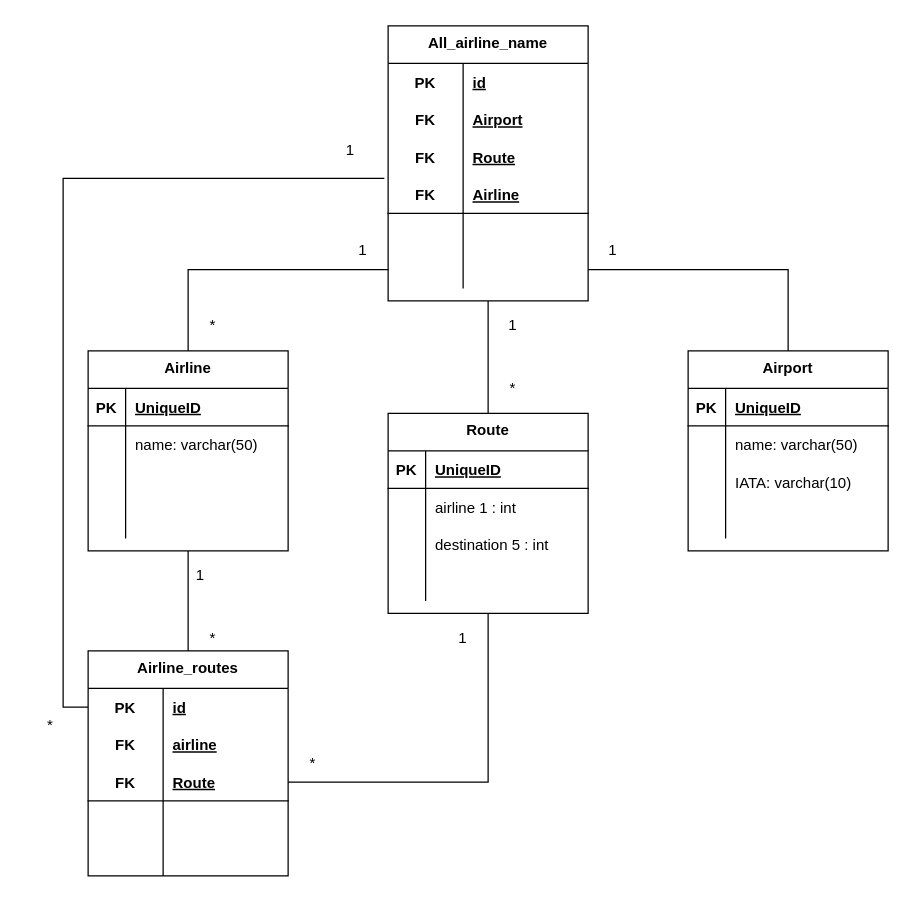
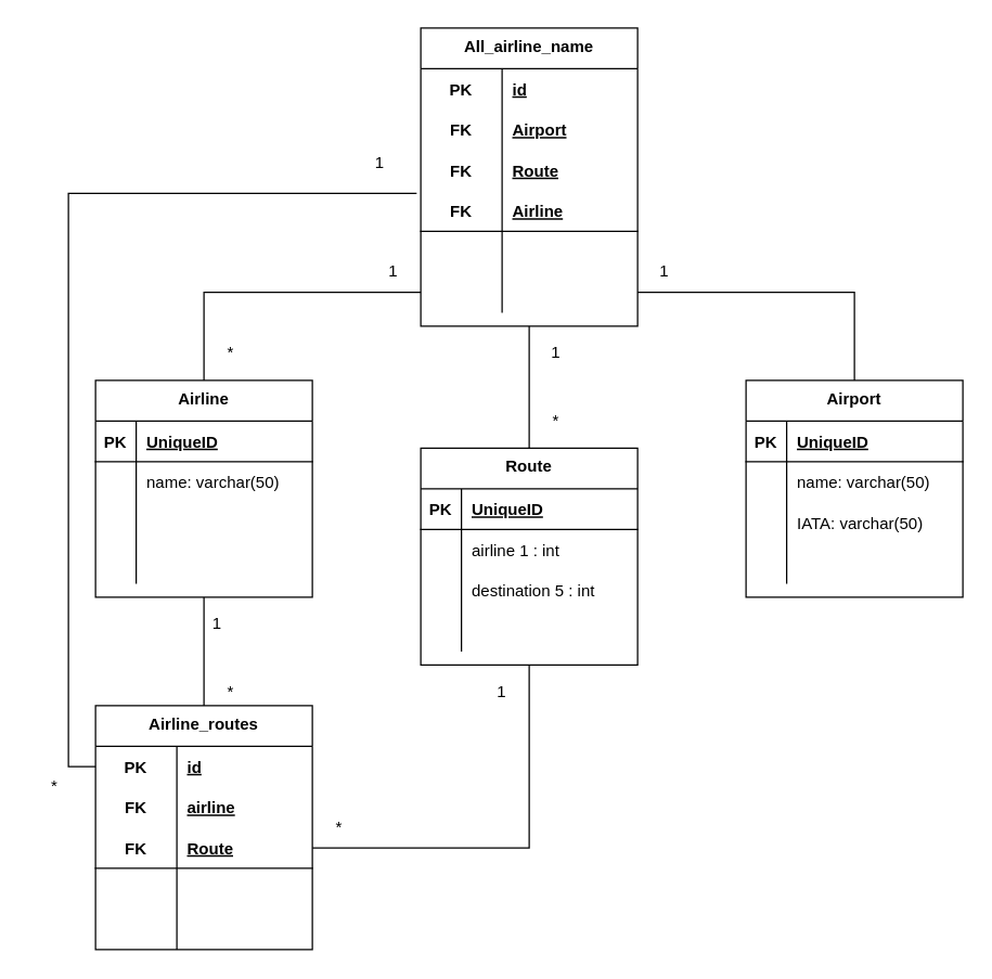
  <mxCell id="0" />
  <mxCell id="1" parent="0" />
  <mxCell id="2" style="edgeStyle=orthogonalEdgeStyle;rounded=0;orthogonalLoop=1;jettySize=auto;html=1;exitX=0.5;exitY=0;exitDx=0;exitDy=0;entryX=0;entryY=0.5;entryDx=0;entryDy=0;endArrow=none;endFill=0;" parent="1" source="3" target="77" edge="1"><mxGeometry relative="1" as="geometry" /></mxCell>
  <mxCell id="3" value="Airline" style="shape=table;startSize=30;container=1;collapsible=1;childLayout=tableLayout;fixedRows=1;rowLines=0;fontStyle=1;align=center;resizeLast=1;verticalAlign=top;" parent="1" vertex="1"><mxGeometry x="70" y="280" width="160" height="160" as="geometry" /></mxCell>
  <mxCell id="4" value="" style="shape=partialRectangle;collapsible=0;dropTarget=0;pointerEvents=0;fillColor=none;top=0;left=0;bottom=1;right=0;points=[[0,0.5],[1,0.5]];portConstraint=eastwest;" parent="3" vertex="1"><mxGeometry y="30" width="160" height="30" as="geometry" /></mxCell>
  <mxCell id="5" value="PK" style="shape=partialRectangle;connectable=0;fillColor=none;top=0;left=0;bottom=0;right=0;fontStyle=1;overflow=hidden;" parent="4" vertex="1"><mxGeometry width="30" height="30" as="geometry" /></mxCell>
  <mxCell id="6" value="UniqueID" style="shape=partialRectangle;connectable=0;fillColor=none;top=0;left=0;bottom=0;right=0;align=left;spacingLeft=6;fontStyle=5;overflow=hidden;" parent="4" vertex="1"><mxGeometry x="30" width="130" height="30" as="geometry" /></mxCell>
  <mxCell id="7" value="" style="shape=partialRectangle;collapsible=0;dropTarget=0;pointerEvents=0;fillColor=none;top=0;left=0;bottom=0;right=0;points=[[0,0.5],[1,0.5]];portConstraint=eastwest;" parent="3" vertex="1"><mxGeometry y="60" width="160" height="30" as="geometry" /></mxCell>
  <mxCell id="8" value="" style="shape=partialRectangle;connectable=0;fillColor=none;top=0;left=0;bottom=0;right=0;editable=1;overflow=hidden;" parent="7" vertex="1"><mxGeometry width="30" height="30" as="geometry" /></mxCell>
  <mxCell id="9" value="name: varchar(50)" style="shape=partialRectangle;connectable=0;fillColor=none;top=0;left=0;bottom=0;right=0;align=left;spacingLeft=6;overflow=hidden;" parent="7" vertex="1"><mxGeometry x="30" width="130" height="30" as="geometry" /></mxCell>
  <mxCell id="10" value="" style="shape=partialRectangle;collapsible=0;dropTarget=0;pointerEvents=0;fillColor=none;top=0;left=0;bottom=0;right=0;points=[[0,0.5],[1,0.5]];portConstraint=eastwest;" parent="3" vertex="1"><mxGeometry y="90" width="160" height="30" as="geometry" /></mxCell>
  <mxCell id="11" value="" style="shape=partialRectangle;connectable=0;fillColor=none;top=0;left=0;bottom=0;right=0;editable=1;overflow=hidden;" parent="10" vertex="1"><mxGeometry width="30" height="30" as="geometry" /></mxCell>
  <mxCell id="12" value="" style="shape=partialRectangle;connectable=0;fillColor=none;top=0;left=0;bottom=0;right=0;align=left;spacingLeft=6;overflow=hidden;" parent="10" vertex="1"><mxGeometry x="30" width="130" height="30" as="geometry" /></mxCell>
  <mxCell id="13" value="" style="shape=partialRectangle;collapsible=0;dropTarget=0;pointerEvents=0;fillColor=none;top=0;left=0;bottom=0;right=0;points=[[0,0.5],[1,0.5]];portConstraint=eastwest;" parent="3" vertex="1"><mxGeometry y="120" width="160" height="30" as="geometry" /></mxCell>
  <mxCell id="14" value="" style="shape=partialRectangle;connectable=0;fillColor=none;top=0;left=0;bottom=0;right=0;editable=1;overflow=hidden;" parent="13" vertex="1"><mxGeometry width="30" height="30" as="geometry" /></mxCell>
  <mxCell id="15" value="" style="shape=partialRectangle;connectable=0;fillColor=none;top=0;left=0;bottom=0;right=0;align=left;spacingLeft=6;overflow=hidden;" parent="13" vertex="1"><mxGeometry x="30" width="130" height="30" as="geometry" /></mxCell>
  <mxCell id="16" value="" style="edgeStyle=orthogonalEdgeStyle;rounded=0;orthogonalLoop=1;jettySize=auto;html=1;exitX=0.5;exitY=0;exitDx=0;exitDy=0;entryX=1;entryY=0.5;entryDx=0;entryDy=0;endArrow=none;endFill=0;" parent="1" source="17" target="77" edge="1"><mxGeometry x="-1" relative="1" as="geometry"><mxPoint as="offset" /></mxGeometry></mxCell>
  <mxCell id="17" value="Airport" style="shape=table;startSize=30;container=1;collapsible=1;childLayout=tableLayout;fixedRows=1;rowLines=0;fontStyle=1;align=center;resizeLast=1;verticalAlign=top;" parent="1" vertex="1"><mxGeometry x="550" y="280" width="160" height="160" as="geometry" /></mxCell>
  <mxCell id="18" value="" style="shape=partialRectangle;collapsible=0;dropTarget=0;pointerEvents=0;fillColor=none;top=0;left=0;bottom=1;right=0;points=[[0,0.5],[1,0.5]];portConstraint=eastwest;" parent="17" vertex="1"><mxGeometry y="30" width="160" height="30" as="geometry" /></mxCell>
  <mxCell id="19" value="PK" style="shape=partialRectangle;connectable=0;fillColor=none;top=0;left=0;bottom=0;right=0;fontStyle=1;overflow=hidden;" parent="18" vertex="1"><mxGeometry width="30" height="30" as="geometry" /></mxCell>
  <mxCell id="20" value="UniqueID" style="shape=partialRectangle;connectable=0;fillColor=none;top=0;left=0;bottom=0;right=0;align=left;spacingLeft=6;fontStyle=5;overflow=hidden;" parent="18" vertex="1"><mxGeometry x="30" width="130" height="30" as="geometry" /></mxCell>
  <mxCell id="21" value="" style="shape=partialRectangle;collapsible=0;dropTarget=0;pointerEvents=0;fillColor=none;top=0;left=0;bottom=0;right=0;points=[[0,0.5],[1,0.5]];portConstraint=eastwest;" parent="17" vertex="1"><mxGeometry y="60" width="160" height="30" as="geometry" /></mxCell>
  <mxCell id="22" value="" style="shape=partialRectangle;connectable=0;fillColor=none;top=0;left=0;bottom=0;right=0;editable=1;overflow=hidden;" parent="21" vertex="1"><mxGeometry width="30" height="30" as="geometry" /></mxCell>
  <mxCell id="23" value="name: varchar(50)" style="shape=partialRectangle;connectable=0;fillColor=none;top=0;left=0;bottom=0;right=0;align=left;spacingLeft=6;overflow=hidden;" parent="21" vertex="1"><mxGeometry x="30" width="130" height="30" as="geometry" /></mxCell>
  <mxCell id="24" value="" style="shape=partialRectangle;collapsible=0;dropTarget=0;pointerEvents=0;fillColor=none;top=0;left=0;bottom=0;right=0;points=[[0,0.5],[1,0.5]];portConstraint=eastwest;" parent="17" vertex="1"><mxGeometry y="90" width="160" height="30" as="geometry" /></mxCell>
  <mxCell id="25" value="" style="shape=partialRectangle;connectable=0;fillColor=none;top=0;left=0;bottom=0;right=0;editable=1;overflow=hidden;" parent="24" vertex="1"><mxGeometry width="30" height="30" as="geometry" /></mxCell>
- <mxCell id="26" value="IATA: varchar(10)" style="shape=partialRectangle;connectable=0;fillColor=none;top=0;left=0;bottom=0;right=0;align=left;spacingLeft=6;overflow=hidden;" parent="24" vertex="1"><mxGeometry x="30" width="130" height="30" as="geometry" /></mxCell>
+ <mxCell id="26" value="IATA: varchar(50)" style="shape=partialRectangle;connectable=0;fillColor=none;top=0;left=0;bottom=0;right=0;align=left;spacingLeft=6;overflow=hidden;" parent="24" vertex="1"><mxGeometry x="30" width="130" height="30" as="geometry" /></mxCell>
  <mxCell id="27" value="" style="shape=partialRectangle;collapsible=0;dropTarget=0;pointerEvents=0;fillColor=none;top=0;left=0;bottom=0;right=0;points=[[0,0.5],[1,0.5]];portConstraint=eastwest;" parent="17" vertex="1"><mxGeometry y="120" width="160" height="30" as="geometry" /></mxCell>
  <mxCell id="28" value="" style="shape=partialRectangle;connectable=0;fillColor=none;top=0;left=0;bottom=0;right=0;editable=1;overflow=hidden;" parent="27" vertex="1"><mxGeometry width="30" height="30" as="geometry" /></mxCell>
  <mxCell id="29" value="" style="shape=partialRectangle;connectable=0;fillColor=none;top=0;left=0;bottom=0;right=0;align=left;spacingLeft=6;overflow=hidden;" parent="27" vertex="1"><mxGeometry x="30" width="130" height="30" as="geometry" /></mxCell>
  <mxCell id="30" value="" style="edgeStyle=orthogonalEdgeStyle;rounded=0;orthogonalLoop=1;jettySize=auto;html=1;exitX=0.5;exitY=0;exitDx=0;exitDy=0;entryX=0.5;entryY=1;entryDx=0;entryDy=0;endArrow=none;endFill=0;" parent="1" source="31" target="61" edge="1"><mxGeometry x="-0.333" relative="1" as="geometry"><mxPoint as="offset" /></mxGeometry></mxCell>
  <mxCell id="31" value="Route" style="shape=table;startSize=30;container=1;collapsible=1;childLayout=tableLayout;fixedRows=1;rowLines=0;fontStyle=1;align=center;resizeLast=1;verticalAlign=top;" parent="1" vertex="1"><mxGeometry x="310" y="330" width="160" height="160" as="geometry" /></mxCell>
  <mxCell id="32" value="" style="shape=partialRectangle;collapsible=0;dropTarget=0;pointerEvents=0;fillColor=none;top=0;left=0;bottom=1;right=0;points=[[0,0.5],[1,0.5]];portConstraint=eastwest;" parent="31" vertex="1"><mxGeometry y="30" width="160" height="30" as="geometry" /></mxCell>
  <mxCell id="33" value="PK" style="shape=partialRectangle;connectable=0;fillColor=none;top=0;left=0;bottom=0;right=0;fontStyle=1;overflow=hidden;" parent="32" vertex="1"><mxGeometry width="30" height="30" as="geometry" /></mxCell>
  <mxCell id="34" value="UniqueID" style="shape=partialRectangle;connectable=0;fillColor=none;top=0;left=0;bottom=0;right=0;align=left;spacingLeft=6;fontStyle=5;overflow=hidden;" parent="32" vertex="1"><mxGeometry x="30" width="130" height="30" as="geometry" /></mxCell>
  <mxCell id="35" value="" style="shape=partialRectangle;collapsible=0;dropTarget=0;pointerEvents=0;fillColor=none;top=0;left=0;bottom=0;right=0;points=[[0,0.5],[1,0.5]];portConstraint=eastwest;" parent="31" vertex="1"><mxGeometry y="60" width="160" height="30" as="geometry" /></mxCell>
  <mxCell id="36" value="" style="shape=partialRectangle;connectable=0;fillColor=none;top=0;left=0;bottom=0;right=0;editable=1;overflow=hidden;" parent="35" vertex="1"><mxGeometry width="30" height="30" as="geometry" /></mxCell>
  <mxCell id="37" value="airline 1 : int" style="shape=partialRectangle;connectable=0;fillColor=none;top=0;left=0;bottom=0;right=0;align=left;spacingLeft=6;overflow=hidden;" parent="35" vertex="1"><mxGeometry x="30" width="130" height="30" as="geometry" /></mxCell>
  <mxCell id="38" value="" style="shape=partialRectangle;collapsible=0;dropTarget=0;pointerEvents=0;fillColor=none;top=0;left=0;bottom=0;right=0;points=[[0,0.5],[1,0.5]];portConstraint=eastwest;" parent="31" vertex="1"><mxGeometry y="90" width="160" height="30" as="geometry" /></mxCell>
  <mxCell id="39" value="" style="shape=partialRectangle;connectable=0;fillColor=none;top=0;left=0;bottom=0;right=0;editable=1;overflow=hidden;" parent="38" vertex="1"><mxGeometry width="30" height="30" as="geometry" /></mxCell>
  <mxCell id="40" value="destination 5 : int" style="shape=partialRectangle;connectable=0;fillColor=none;top=0;left=0;bottom=0;right=0;align=left;spacingLeft=6;overflow=hidden;" parent="38" vertex="1"><mxGeometry x="30" width="130" height="30" as="geometry" /></mxCell>
  <mxCell id="41" value="" style="shape=partialRectangle;collapsible=0;dropTarget=0;pointerEvents=0;fillColor=none;top=0;left=0;bottom=0;right=0;points=[[0,0.5],[1,0.5]];portConstraint=eastwest;" parent="31" vertex="1"><mxGeometry y="120" width="160" height="30" as="geometry" /></mxCell>
  <mxCell id="42" value="" style="shape=partialRectangle;connectable=0;fillColor=none;top=0;left=0;bottom=0;right=0;editable=1;overflow=hidden;" parent="41" vertex="1"><mxGeometry width="30" height="30" as="geometry" /></mxCell>
  <mxCell id="43" value="" style="shape=partialRectangle;connectable=0;fillColor=none;top=0;left=0;bottom=0;right=0;align=left;spacingLeft=6;overflow=hidden;" parent="41" vertex="1"><mxGeometry x="30" width="130" height="30" as="geometry" /></mxCell>
  <mxCell id="44" style="edgeStyle=orthogonalEdgeStyle;rounded=0;orthogonalLoop=1;jettySize=auto;html=1;exitX=0.5;exitY=0;exitDx=0;exitDy=0;entryX=0.5;entryY=1;entryDx=0;entryDy=0;endArrow=none;endFill=0;" parent="1" source="45" target="3" edge="1"><mxGeometry relative="1" as="geometry" /></mxCell>
  <mxCell id="45" value="Airline_routes" style="shape=table;startSize=30;container=1;collapsible=1;childLayout=tableLayout;fixedRows=1;rowLines=0;fontStyle=1;align=center;resizeLast=1;verticalAlign=top;" parent="1" vertex="1"><mxGeometry x="70" y="520" width="160" height="180" as="geometry" /></mxCell>
  <mxCell id="46" value="" style="shape=partialRectangle;collapsible=0;dropTarget=0;pointerEvents=0;fillColor=none;top=0;left=0;bottom=0;right=0;points=[[0,0.5],[1,0.5]];portConstraint=eastwest;" parent="45" vertex="1"><mxGeometry y="30" width="160" height="30" as="geometry" /></mxCell>
  <mxCell id="47" value="PK" style="shape=partialRectangle;connectable=0;fillColor=none;top=0;left=0;bottom=0;right=0;fontStyle=1;overflow=hidden;" parent="46" vertex="1"><mxGeometry width="60" height="30" as="geometry" /></mxCell>
  <mxCell id="48" value="id" style="shape=partialRectangle;connectable=0;fillColor=none;top=0;left=0;bottom=0;right=0;align=left;spacingLeft=6;fontStyle=5;overflow=hidden;" parent="46" vertex="1"><mxGeometry x="60" width="100" height="30" as="geometry" /></mxCell>
  <mxCell id="49" value="" style="shape=partialRectangle;collapsible=0;dropTarget=0;pointerEvents=0;fillColor=none;top=0;left=0;bottom=0;right=0;points=[[0,0.5],[1,0.5]];portConstraint=eastwest;" parent="45" vertex="1"><mxGeometry y="60" width="160" height="30" as="geometry" /></mxCell>
  <mxCell id="50" value="FK" style="shape=partialRectangle;connectable=0;fillColor=none;top=0;left=0;bottom=0;right=0;fontStyle=1;overflow=hidden;" parent="49" vertex="1"><mxGeometry width="60" height="30" as="geometry" /></mxCell>
  <mxCell id="51" value="airline" style="shape=partialRectangle;connectable=0;fillColor=none;top=0;left=0;bottom=0;right=0;align=left;spacingLeft=6;fontStyle=5;overflow=hidden;" parent="49" vertex="1"><mxGeometry x="60" width="100" height="30" as="geometry" /></mxCell>
  <mxCell id="52" value="" style="shape=partialRectangle;collapsible=0;dropTarget=0;pointerEvents=0;fillColor=none;top=0;left=0;bottom=1;right=0;points=[[0,0.5],[1,0.5]];portConstraint=eastwest;" parent="45" vertex="1"><mxGeometry y="90" width="160" height="30" as="geometry" /></mxCell>
  <mxCell id="53" value="FK" style="shape=partialRectangle;connectable=0;fillColor=none;top=0;left=0;bottom=0;right=0;fontStyle=1;overflow=hidden;" parent="52" vertex="1"><mxGeometry width="60" height="30" as="geometry" /></mxCell>
  <mxCell id="54" value="Route" style="shape=partialRectangle;connectable=0;fillColor=none;top=0;left=0;bottom=0;right=0;align=left;spacingLeft=6;fontStyle=5;overflow=hidden;" parent="52" vertex="1"><mxGeometry x="60" width="100" height="30" as="geometry" /></mxCell>
  <mxCell id="55" value="" style="shape=partialRectangle;collapsible=0;dropTarget=0;pointerEvents=0;fillColor=none;top=0;left=0;bottom=0;right=0;points=[[0,0.5],[1,0.5]];portConstraint=eastwest;" parent="45" vertex="1"><mxGeometry y="120" width="160" height="30" as="geometry" /></mxCell>
  <mxCell id="56" value="" style="shape=partialRectangle;connectable=0;fillColor=none;top=0;left=0;bottom=0;right=0;editable=1;overflow=hidden;" parent="55" vertex="1"><mxGeometry width="60" height="30" as="geometry" /></mxCell>
  <mxCell id="57" value="" style="shape=partialRectangle;connectable=0;fillColor=none;top=0;left=0;bottom=0;right=0;align=left;spacingLeft=6;overflow=hidden;" parent="55" vertex="1"><mxGeometry x="60" width="100" height="30" as="geometry" /></mxCell>
  <mxCell id="58" value="" style="shape=partialRectangle;collapsible=0;dropTarget=0;pointerEvents=0;fillColor=none;top=0;left=0;bottom=0;right=0;points=[[0,0.5],[1,0.5]];portConstraint=eastwest;" parent="45" vertex="1"><mxGeometry y="150" width="160" height="30" as="geometry" /></mxCell>
  <mxCell id="59" value="" style="shape=partialRectangle;connectable=0;fillColor=none;top=0;left=0;bottom=0;right=0;editable=1;overflow=hidden;" parent="58" vertex="1"><mxGeometry width="60" height="30" as="geometry" /></mxCell>
  <mxCell id="60" value="" style="shape=partialRectangle;connectable=0;fillColor=none;top=0;left=0;bottom=0;right=0;align=left;spacingLeft=6;overflow=hidden;" parent="58" vertex="1"><mxGeometry x="60" width="100" height="30" as="geometry" /></mxCell>
  <mxCell id="61" value="All_airline_name" style="shape=table;startSize=30;container=1;collapsible=1;childLayout=tableLayout;fixedRows=1;rowLines=0;fontStyle=1;align=center;resizeLast=1;verticalAlign=top;" parent="1" vertex="1"><mxGeometry x="310" y="20" width="160" height="220" as="geometry" /></mxCell>
  <mxCell id="62" value="" style="shape=partialRectangle;collapsible=0;dropTarget=0;pointerEvents=0;fillColor=none;top=0;left=0;bottom=0;right=0;points=[[0,0.5],[1,0.5]];portConstraint=eastwest;" parent="61" vertex="1"><mxGeometry y="30" width="160" height="30" as="geometry" /></mxCell>
  <mxCell id="63" value="PK" style="shape=partialRectangle;connectable=0;fillColor=none;top=0;left=0;bottom=0;right=0;fontStyle=1;overflow=hidden;" parent="62" vertex="1"><mxGeometry width="60" height="30" as="geometry" /></mxCell>
  <mxCell id="64" value="id" style="shape=partialRectangle;connectable=0;fillColor=none;top=0;left=0;bottom=0;right=0;align=left;spacingLeft=6;fontStyle=5;overflow=hidden;" parent="62" vertex="1"><mxGeometry x="60" width="100" height="30" as="geometry" /></mxCell>
  <mxCell id="65" value="" style="shape=partialRectangle;collapsible=0;dropTarget=0;pointerEvents=0;fillColor=none;top=0;left=0;bottom=0;right=0;points=[[0,0.5],[1,0.5]];portConstraint=eastwest;" parent="61" vertex="1"><mxGeometry y="60" width="160" height="30" as="geometry" /></mxCell>
  <mxCell id="66" value="FK" style="shape=partialRectangle;connectable=0;fillColor=none;top=0;left=0;bottom=0;right=0;fontStyle=1;overflow=hidden;" parent="65" vertex="1"><mxGeometry width="60" height="30" as="geometry" /></mxCell>
  <mxCell id="67" value="Airport" style="shape=partialRectangle;connectable=0;fillColor=none;top=0;left=0;bottom=0;right=0;align=left;spacingLeft=6;fontStyle=5;overflow=hidden;" parent="65" vertex="1"><mxGeometry x="60" width="100" height="30" as="geometry" /></mxCell>
  <mxCell id="68" value="" style="shape=partialRectangle;collapsible=0;dropTarget=0;pointerEvents=0;fillColor=none;top=0;left=0;bottom=0;right=0;points=[[0,0.5],[1,0.5]];portConstraint=eastwest;" parent="61" vertex="1"><mxGeometry y="90" width="160" height="30" as="geometry" /></mxCell>
  <mxCell id="69" value="FK" style="shape=partialRectangle;connectable=0;fillColor=none;top=0;left=0;bottom=0;right=0;fontStyle=1;overflow=hidden;" parent="68" vertex="1"><mxGeometry width="60" height="30" as="geometry" /></mxCell>
  <mxCell id="70" value="Route" style="shape=partialRectangle;connectable=0;fillColor=none;top=0;left=0;bottom=0;right=0;align=left;spacingLeft=6;fontStyle=5;overflow=hidden;" parent="68" vertex="1"><mxGeometry x="60" width="100" height="30" as="geometry" /></mxCell>
  <mxCell id="71" value="" style="shape=partialRectangle;collapsible=0;dropTarget=0;pointerEvents=0;fillColor=none;top=0;left=0;bottom=1;right=0;points=[[0,0.5],[1,0.5]];portConstraint=eastwest;" parent="61" vertex="1"><mxGeometry y="120" width="160" height="30" as="geometry" /></mxCell>
  <mxCell id="72" value="FK" style="shape=partialRectangle;connectable=0;fillColor=none;top=0;left=0;bottom=0;right=0;fontStyle=1;overflow=hidden;" parent="71" vertex="1"><mxGeometry width="60" height="30" as="geometry" /></mxCell>
  <mxCell id="73" value="Airline" style="shape=partialRectangle;connectable=0;fillColor=none;top=0;left=0;bottom=0;right=0;align=left;spacingLeft=6;fontStyle=5;overflow=hidden;" parent="71" vertex="1"><mxGeometry x="60" width="100" height="30" as="geometry" /></mxCell>
  <mxCell id="74" value="" style="shape=partialRectangle;collapsible=0;dropTarget=0;pointerEvents=0;fillColor=none;top=0;left=0;bottom=0;right=0;points=[[0,0.5],[1,0.5]];portConstraint=eastwest;" parent="61" vertex="1"><mxGeometry y="150" width="160" height="30" as="geometry" /></mxCell>
  <mxCell id="75" value="" style="shape=partialRectangle;connectable=0;fillColor=none;top=0;left=0;bottom=0;right=0;editable=1;overflow=hidden;" parent="74" vertex="1"><mxGeometry width="60" height="30" as="geometry" /></mxCell>
  <mxCell id="76" value="" style="shape=partialRectangle;connectable=0;fillColor=none;top=0;left=0;bottom=0;right=0;align=left;spacingLeft=6;overflow=hidden;" parent="74" vertex="1"><mxGeometry x="60" width="100" height="30" as="geometry" /></mxCell>
  <mxCell id="77" value="" style="shape=partialRectangle;collapsible=0;dropTarget=0;pointerEvents=0;fillColor=none;top=0;left=0;bottom=0;right=0;points=[[0,0.5],[1,0.5]];portConstraint=eastwest;" parent="61" vertex="1"><mxGeometry y="180" width="160" height="30" as="geometry" /></mxCell>
  <mxCell id="78" value="" style="shape=partialRectangle;connectable=0;fillColor=none;top=0;left=0;bottom=0;right=0;editable=1;overflow=hidden;" parent="77" vertex="1"><mxGeometry width="60" height="30" as="geometry" /></mxCell>
  <mxCell id="79" value="" style="shape=partialRectangle;connectable=0;fillColor=none;top=0;left=0;bottom=0;right=0;align=left;spacingLeft=6;overflow=hidden;" parent="77" vertex="1"><mxGeometry x="60" width="100" height="30" as="geometry" /></mxCell>
  <mxCell id="80" value="1" style="text;html=1;strokeColor=none;fillColor=none;align=center;verticalAlign=middle;whiteSpace=wrap;rounded=0;" parent="1" vertex="1"><mxGeometry x="470" y="190" width="40" height="20" as="geometry" /></mxCell>
  <mxCell id="81" value="1" style="text;html=1;strokeColor=none;fillColor=none;align=center;verticalAlign=middle;whiteSpace=wrap;rounded=0;" parent="1" vertex="1"><mxGeometry x="390" y="250" width="40" height="20" as="geometry" /></mxCell>
  <mxCell id="82" value="*" style="text;html=1;strokeColor=none;fillColor=none;align=center;verticalAlign=middle;whiteSpace=wrap;rounded=0;" parent="1" vertex="1"><mxGeometry x="390" y="300" width="40" height="20" as="geometry" /></mxCell>
  <mxCell id="83" value="1" style="text;html=1;strokeColor=none;fillColor=none;align=center;verticalAlign=middle;whiteSpace=wrap;rounded=0;" parent="1" vertex="1"><mxGeometry x="270" y="190" width="40" height="20" as="geometry" /></mxCell>
  <mxCell id="84" value="*" style="text;html=1;strokeColor=none;fillColor=none;align=center;verticalAlign=middle;whiteSpace=wrap;rounded=0;" parent="1" vertex="1"><mxGeometry x="150" y="250" width="40" height="20" as="geometry" /></mxCell>
  <mxCell id="85" style="edgeStyle=orthogonalEdgeStyle;rounded=0;orthogonalLoop=1;jettySize=auto;html=1;exitX=1;exitY=0.5;exitDx=0;exitDy=0;entryX=0.5;entryY=1;entryDx=0;entryDy=0;endArrow=none;endFill=0;" parent="1" source="52" target="31" edge="1"><mxGeometry relative="1" as="geometry" /></mxCell>
  <mxCell id="86" style="edgeStyle=orthogonalEdgeStyle;rounded=0;orthogonalLoop=1;jettySize=auto;html=1;exitX=0;exitY=0.5;exitDx=0;exitDy=0;entryX=-0.019;entryY=0.067;entryDx=0;entryDy=0;entryPerimeter=0;endArrow=none;endFill=0;" parent="1" source="46" target="71" edge="1"><mxGeometry relative="1" as="geometry" /></mxCell>
  <mxCell id="87" value="1" style="text;html=1;strokeColor=none;fillColor=none;align=center;verticalAlign=middle;whiteSpace=wrap;rounded=0;" parent="1" vertex="1"><mxGeometry x="260" y="110" width="40" height="20" as="geometry" /></mxCell>
  <mxCell id="88" value="*" style="text;html=1;strokeColor=none;fillColor=none;align=center;verticalAlign=middle;whiteSpace=wrap;rounded=0;" parent="1" vertex="1"><mxGeometry x="20" y="570" width="40" height="20" as="geometry" /></mxCell>
  <mxCell id="89" value="*" style="text;html=1;strokeColor=none;fillColor=none;align=center;verticalAlign=middle;whiteSpace=wrap;rounded=0;" parent="1" vertex="1"><mxGeometry x="230" y="600" width="40" height="20" as="geometry" /></mxCell>
  <mxCell id="90" value="1" style="text;html=1;strokeColor=none;fillColor=none;align=center;verticalAlign=middle;whiteSpace=wrap;rounded=0;" parent="1" vertex="1"><mxGeometry x="350" y="500" width="40" height="20" as="geometry" /></mxCell>
  <mxCell id="91" value="1" style="text;html=1;strokeColor=none;fillColor=none;align=center;verticalAlign=middle;whiteSpace=wrap;rounded=0;" parent="1" vertex="1"><mxGeometry x="140" y="450" width="40" height="20" as="geometry" /></mxCell>
  <mxCell id="92" value="*" style="text;html=1;strokeColor=none;fillColor=none;align=center;verticalAlign=middle;whiteSpace=wrap;rounded=0;" parent="1" vertex="1"><mxGeometry x="150" y="500" width="40" height="20" as="geometry" /></mxCell>
